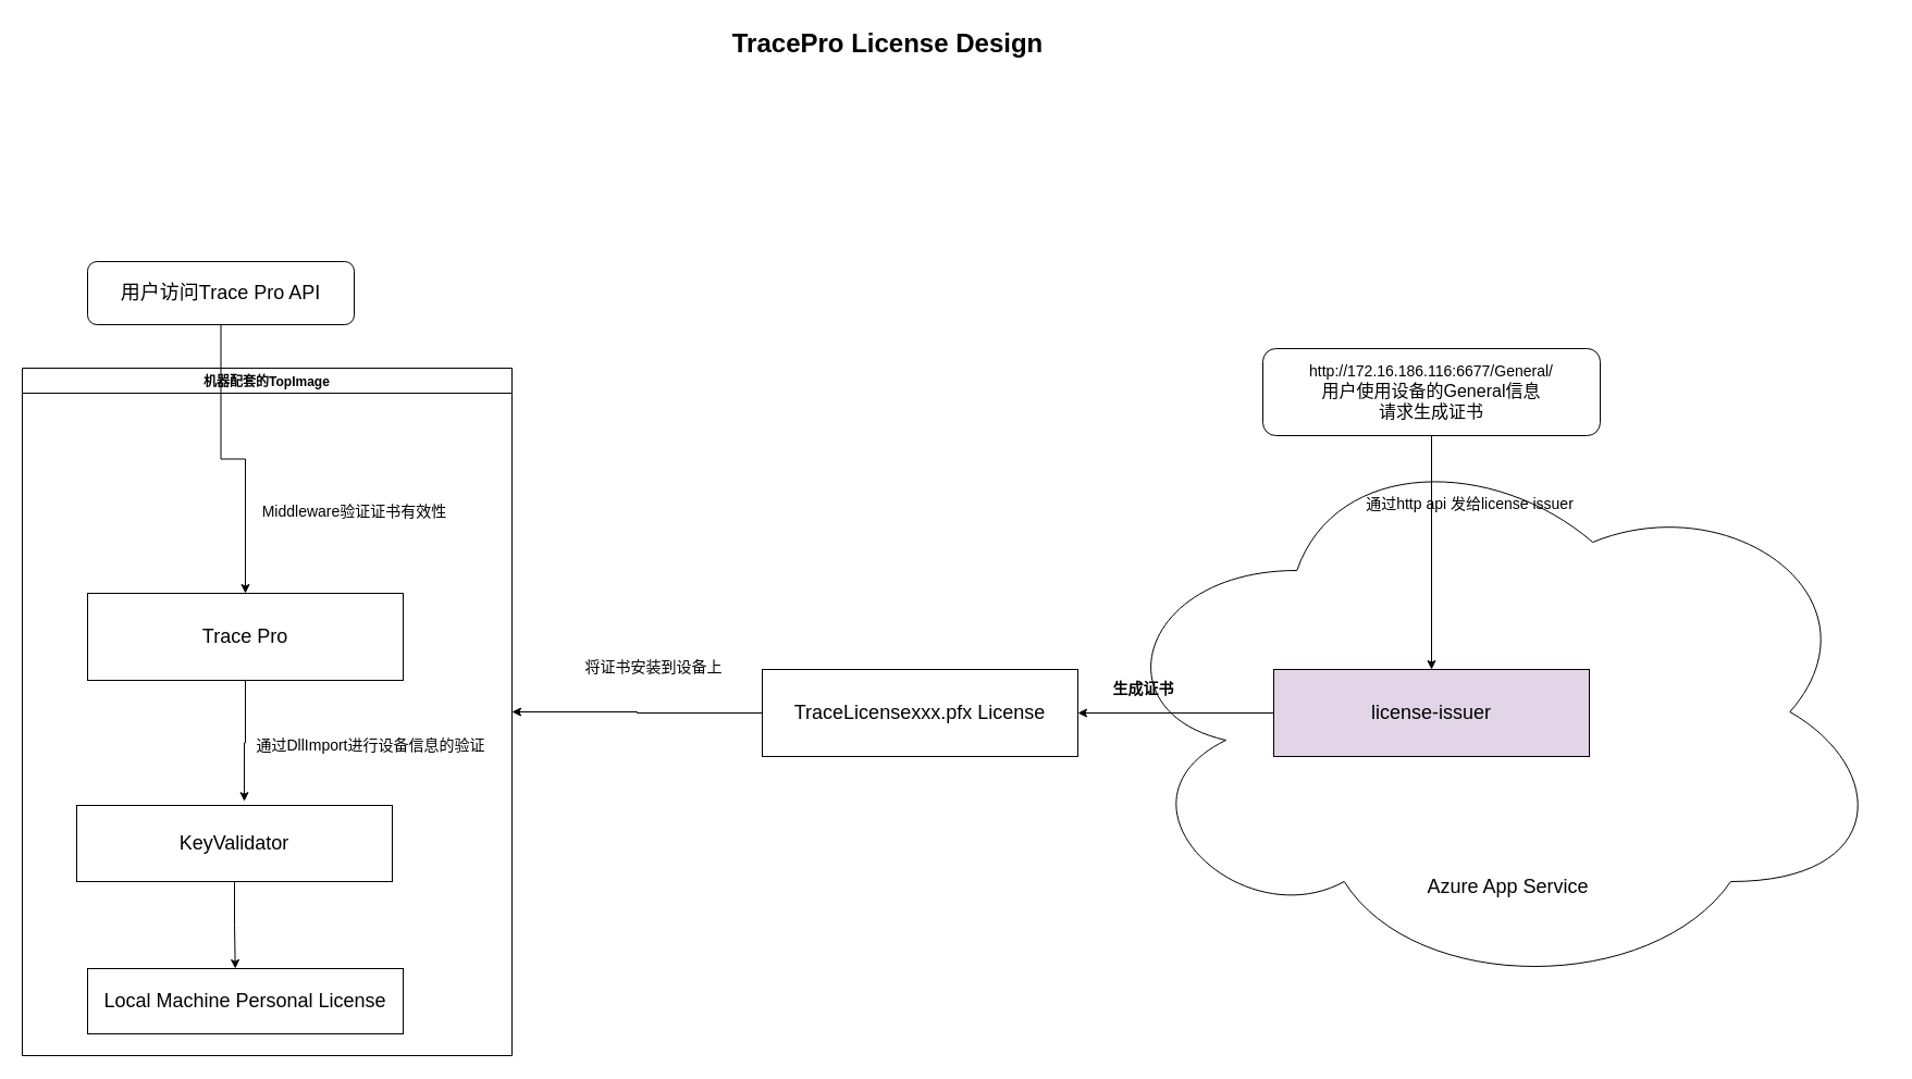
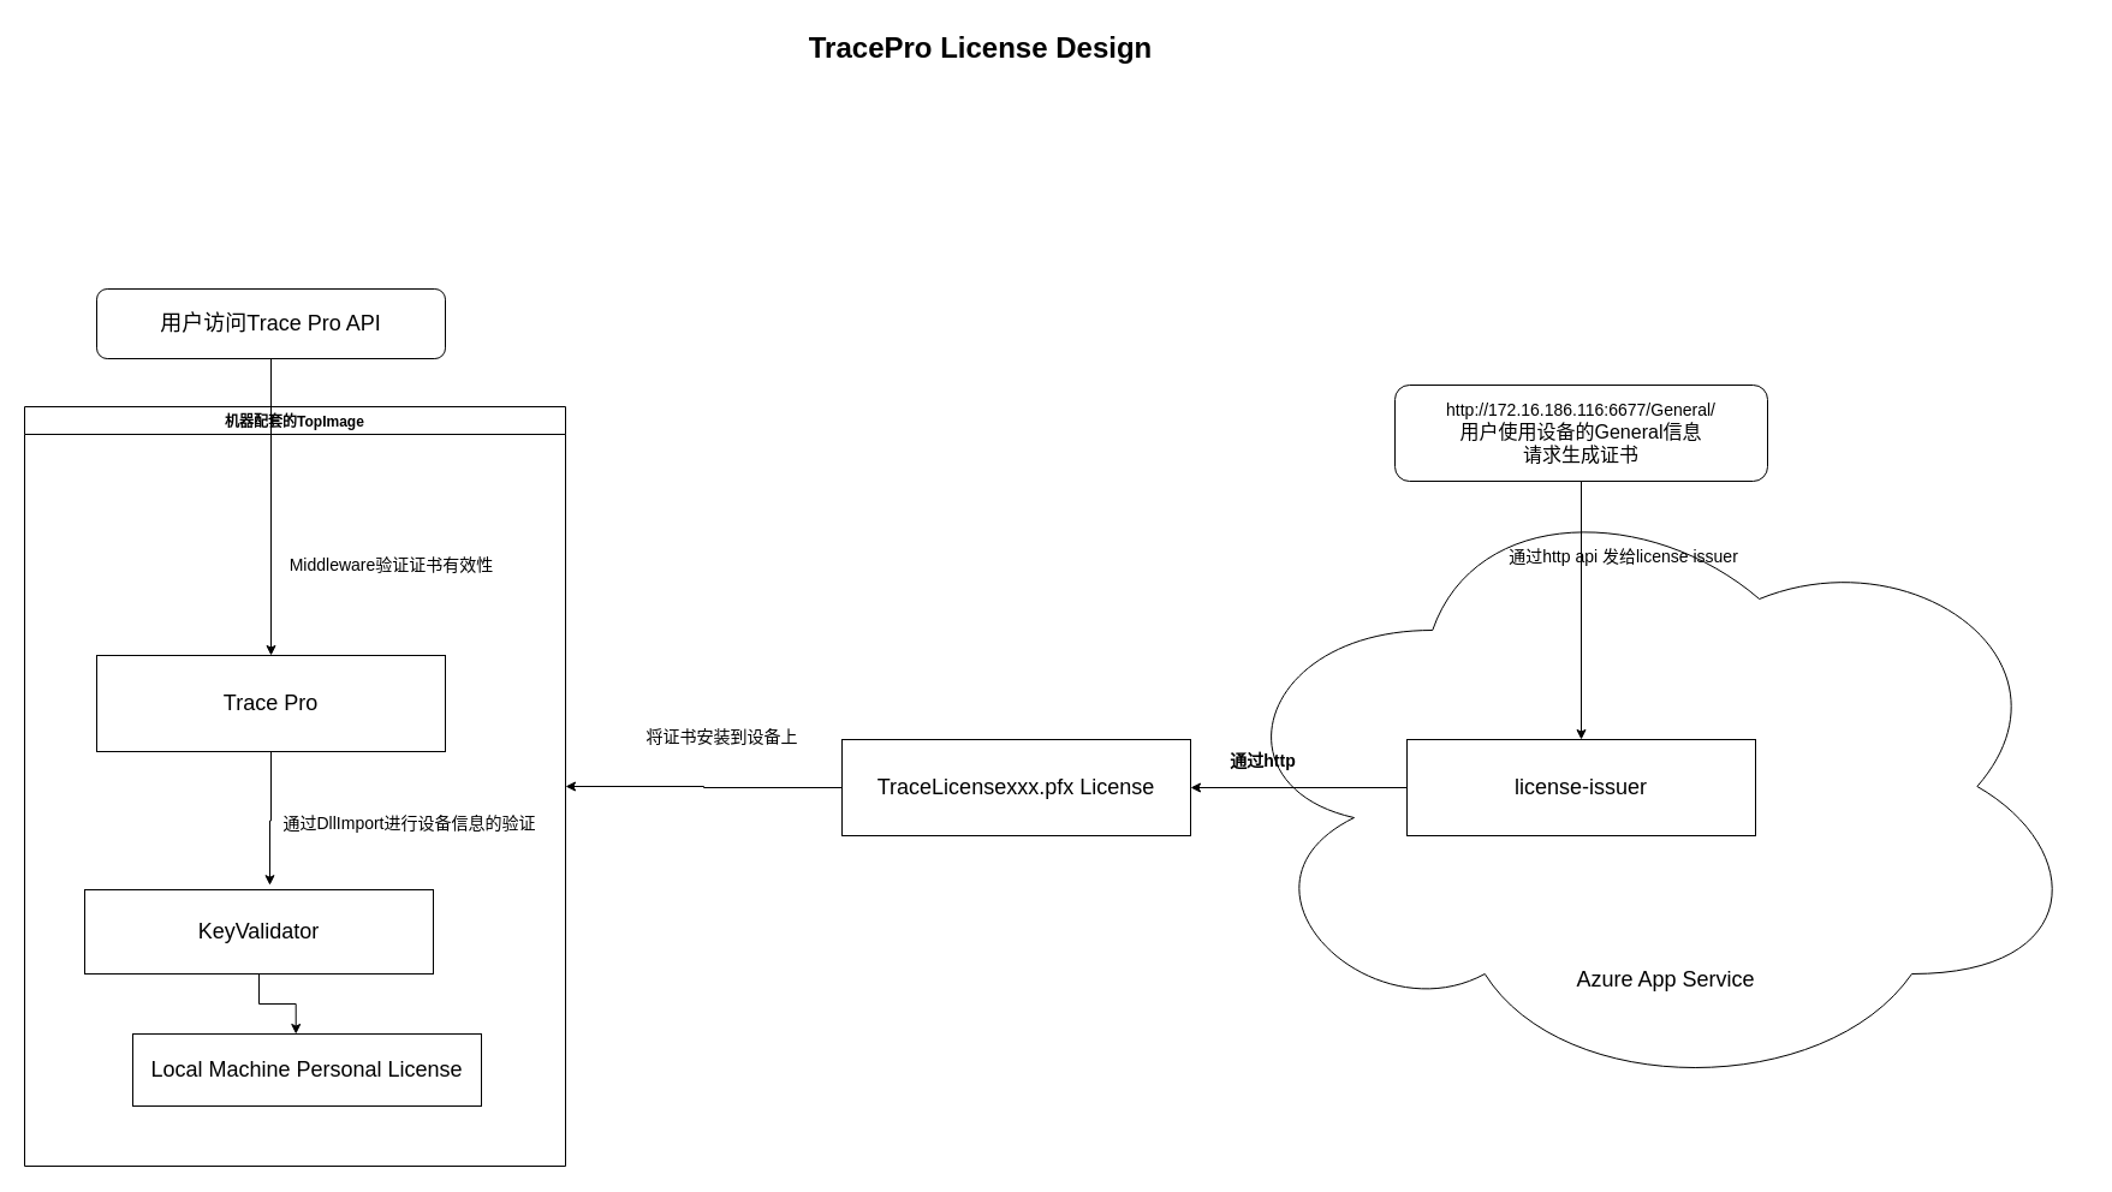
  <mxCell id="0" />
  <mxCell id="1" parent="0" />
  <mxCell id="2" value="&lt;font style=&quot;font-size: 24px;&quot;&gt;&lt;b&gt;TracePro License Design&lt;/b&gt;&lt;/font&gt;" style="text;html=1;align=center;verticalAlign=middle;resizable=0;points=[];autosize=1;strokeColor=none;fillColor=none;" vertex="1" parent="1"><mxGeometry x="660" y="20" width="310" height="40" as="geometry" /></mxCell>
  <mxCell id="3" value="" style="ellipse;shape=cloud;whiteSpace=wrap;html=1;" vertex="1" parent="1"><mxGeometry x="1010" y="394" width="725" height="520" as="geometry" /></mxCell>
  <mxCell id="4" style="edgeStyle=orthogonalEdgeStyle;rounded=0;orthogonalLoop=1;jettySize=auto;html=1;exitX=0;exitY=0.5;exitDx=0;exitDy=0;entryX=1;entryY=0.5;entryDx=0;entryDy=0;" edge="1" parent="1" source="5" target="7"><mxGeometry relative="1" as="geometry" /></mxCell>
- <mxCell id="5" value="&lt;font style=&quot;font-size: 18px;&quot;&gt;license-issuer&lt;/font&gt;" style="rounded=0;whiteSpace=wrap;html=1;fillColor=#e1d5e7;" vertex="1" parent="1"><mxGeometry x="1170" y="615" width="290" height="80" as="geometry" /></mxCell>
+ <mxCell id="5" value="&lt;font style=&quot;font-size: 18px;&quot;&gt;license-issuer&lt;/font&gt;" style="rounded=0;whiteSpace=wrap;html=1;" vertex="1" parent="1"><mxGeometry x="1170" y="615" width="290" height="80" as="geometry" /></mxCell>
  <mxCell id="6" style="edgeStyle=orthogonalEdgeStyle;rounded=0;orthogonalLoop=1;jettySize=auto;html=1;exitX=0;exitY=0.5;exitDx=0;exitDy=0;entryX=1;entryY=0.5;entryDx=0;entryDy=0;" edge="1" parent="1" source="7" target="12"><mxGeometry relative="1" as="geometry" /></mxCell>
  <mxCell id="7" value="&lt;font style=&quot;font-size: 18px;&quot;&gt;TraceLicensexxx.pfx License&lt;/font&gt;" style="rounded=0;whiteSpace=wrap;html=1;" vertex="1" parent="1"><mxGeometry x="700" y="615" width="290" height="80" as="geometry" /></mxCell>
  <mxCell id="8" style="edgeStyle=orthogonalEdgeStyle;rounded=0;orthogonalLoop=1;jettySize=auto;html=1;entryX=0.5;entryY=0;entryDx=0;entryDy=0;" edge="1" parent="1" source="9" target="5"><mxGeometry relative="1" as="geometry"><mxPoint x="1315" y="520" as="targetPoint" /></mxGeometry></mxCell>
  <mxCell id="9" value="&lt;font style=&quot;font-size: 14px;&quot;&gt;http://172.16.186.116:6677/General/&lt;/font&gt;&lt;div&gt;&lt;font size=&quot;3&quot;&gt;用户使用设备的General信息&lt;/font&gt;&lt;div&gt;&lt;font size=&quot;3&quot;&gt;请求生成证书&lt;/font&gt;&lt;/div&gt;&lt;/div&gt;" style="rounded=1;whiteSpace=wrap;html=1;" vertex="1" parent="1"><mxGeometry x="1160" y="320" width="310" height="80" as="geometry" /></mxCell>
  <mxCell id="10" value="&lt;font style=&quot;font-size: 14px;&quot;&gt;通过http api 发给license issuer&lt;/font&gt;" style="text;html=1;align=center;verticalAlign=middle;resizable=0;points=[];autosize=1;strokeColor=none;fillColor=none;" vertex="1" parent="1"><mxGeometry x="1245" y="448" width="210" height="30" as="geometry" /></mxCell>
- <mxCell id="11" value="&lt;font style=&quot;font-size: 14px;&quot;&gt;&lt;b&gt;生成证书&lt;/b&gt;&lt;/font&gt;" style="text;html=1;align=center;verticalAlign=middle;resizable=0;points=[];autosize=1;strokeColor=none;fillColor=none;" vertex="1" parent="1"><mxGeometry x="1010" y="618" width="80" height="30" as="geometry" /></mxCell>
+ <mxCell id="11" value="&lt;font style=&quot;font-size: 14px;&quot;&gt;&lt;b&gt;通过http&lt;/b&gt;&lt;/font&gt;" style="text;html=1;align=center;verticalAlign=middle;resizable=0;points=[];autosize=1;strokeColor=none;fillColor=none;" vertex="1" parent="1"><mxGeometry x="1010" y="618" width="80" height="30" as="geometry" /></mxCell>
  <mxCell id="12" value="机器配套的TopImage" style="swimlane;" vertex="1" parent="1"><mxGeometry x="20" y="338" width="450" height="632" as="geometry" /></mxCell>
  <mxCell id="13" value="&lt;font style=&quot;font-size: 18px;&quot;&gt;KeyValidator&lt;/font&gt;" style="rounded=0;whiteSpace=wrap;html=1;" vertex="1" parent="12"><mxGeometry x="50" y="402" width="290" height="70" as="geometry" /></mxCell>
  <mxCell id="14" value="&lt;font style=&quot;font-size: 18px;&quot;&gt;Trace Pro&lt;/font&gt;" style="rounded=0;whiteSpace=wrap;html=1;" vertex="1" parent="12"><mxGeometry x="60" y="207" width="290" height="80" as="geometry" /></mxCell>
- <mxCell id="15" value="&lt;font style=&quot;font-size: 18px;&quot;&gt;Local Machine Personal License&lt;/font&gt;" style="rounded=0;whiteSpace=wrap;html=1;" vertex="1" parent="12"><mxGeometry x="60" y="552" width="290" height="60" as="geometry" /></mxCell>
+ <mxCell id="15" value="&lt;font style=&quot;font-size: 18px;&quot;&gt;Local Machine Personal License&lt;/font&gt;" style="rounded=0;whiteSpace=wrap;html=1;" vertex="1" parent="12"><mxGeometry x="90" y="522" width="290" height="60" as="geometry" /></mxCell>
  <mxCell id="16" style="edgeStyle=orthogonalEdgeStyle;rounded=0;orthogonalLoop=1;jettySize=auto;html=1;exitX=0.5;exitY=1;exitDx=0;exitDy=0;entryX=0.468;entryY=0;entryDx=0;entryDy=0;entryPerimeter=0;" edge="1" parent="12" source="13" target="15"><mxGeometry relative="1" as="geometry" /></mxCell>
  <mxCell id="17" style="edgeStyle=orthogonalEdgeStyle;rounded=0;orthogonalLoop=1;jettySize=auto;html=1;exitX=0.5;exitY=1;exitDx=0;exitDy=0;entryX=0.531;entryY=-0.054;entryDx=0;entryDy=0;entryPerimeter=0;" edge="1" parent="12" source="14" target="13"><mxGeometry relative="1" as="geometry" /></mxCell>
  <mxCell id="18" value="&lt;font style=&quot;font-size: 14px;&quot;&gt;通过DllImport进行设备信息的验证&lt;/font&gt;" style="text;html=1;align=center;verticalAlign=middle;resizable=0;points=[];autosize=1;strokeColor=none;fillColor=none;" vertex="1" parent="12"><mxGeometry x="205" y="332" width="230" height="30" as="geometry" /></mxCell>
  <mxCell id="19" value="&lt;font style=&quot;font-size: 14px;&quot;&gt;Middleware验证证书有效性&lt;/font&gt;" style="text;html=1;align=center;verticalAlign=middle;resizable=0;points=[];autosize=1;strokeColor=none;fillColor=none;" vertex="1" parent="12"><mxGeometry x="210" y="117" width="190" height="30" as="geometry" /></mxCell>
  <mxCell id="20" value="&lt;font style=&quot;font-size: 18px;&quot;&gt;Azure App Service&lt;/font&gt;" style="text;html=1;align=center;verticalAlign=middle;resizable=0;points=[];autosize=1;strokeColor=none;fillColor=none;" vertex="1" parent="1"><mxGeometry x="1300" y="795" width="170" height="40" as="geometry" /></mxCell>
  <mxCell id="21" value="&lt;font style=&quot;font-size: 14px;&quot;&gt;将证书安装到设备上&lt;/font&gt;" style="text;html=1;align=center;verticalAlign=middle;resizable=0;points=[];autosize=1;strokeColor=none;fillColor=none;" vertex="1" parent="1"><mxGeometry x="525" y="598" width="150" height="30" as="geometry" /></mxCell>
- <mxCell id="22" value="&lt;font style=&quot;font-size: 18px;&quot;&gt;用户访问Trace Pro API&lt;/font&gt;" style="rounded=1;whiteSpace=wrap;html=1;" vertex="1" parent="1"><mxGeometry x="80" y="240" width="245" height="58" as="geometry" /></mxCell>
+ <mxCell id="22" value="&lt;font style=&quot;font-size: 18px;&quot;&gt;用户访问Trace Pro API&lt;/font&gt;" style="rounded=1;whiteSpace=wrap;html=1;" vertex="1" parent="1"><mxGeometry x="80" y="240" width="290" height="58" as="geometry" /></mxCell>
  <mxCell id="23" value="" style="edgeStyle=orthogonalEdgeStyle;rounded=0;orthogonalLoop=1;jettySize=auto;html=1;" edge="1" parent="1" source="22" target="14"><mxGeometry relative="1" as="geometry" /></mxCell>
